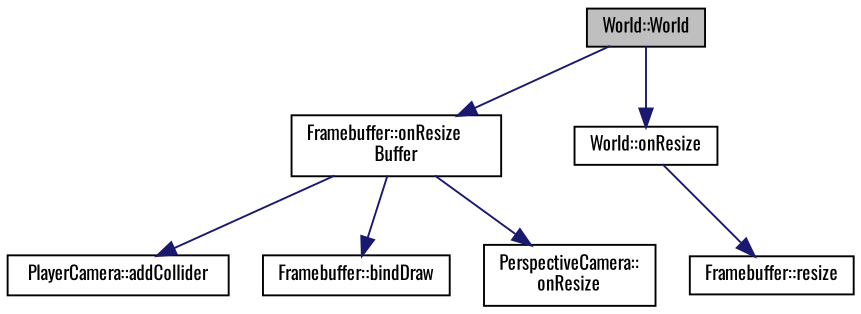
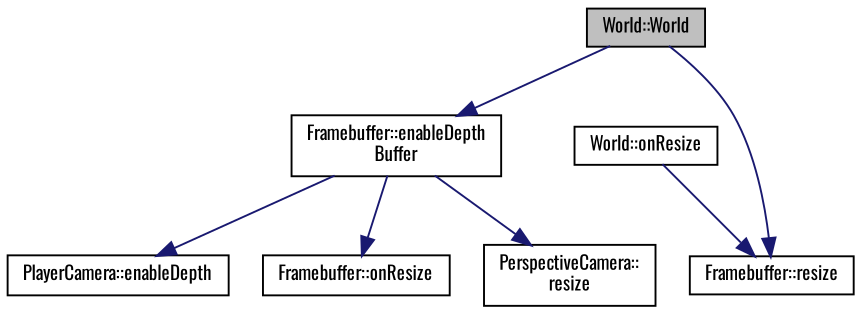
  digraph {
    fontname=Oswald
    rankdir=TB
    node [color=black fillcolor=white fontname=Oswald fontsize=10 shape=record style=filled]
    edge [color=midnightblue fontname=Oswald fontsize=10 labelfontname=Helvetica labelfontsize=10 style=solid]
    n1 [fillcolor=grey75 fontcolor=black height=0.2 label="World::World" width=0.4]
-   n2 [height=0.2 label="Framebuffer::onResize\lBuffer" width=0.4]
+   n2 [height=0.2 label="Framebuffer::enableDepth\lBuffer" width=0.4]
    n3 [height=0.2 label="World::onResize" width=0.4]
-   n4 [height=0.2 label="PlayerCamera::addCollider" width=0.4]
-   n5 [height=0.2 label="Framebuffer::bindDraw" width=0.4]
-   n6 [height=0.2 label="PerspectiveCamera::\lonResize" width=0.4]
+   n4 [height=0.2 label="PlayerCamera::enableDepth" width=0.4]
+   n5 [height=0.2 label="Framebuffer::onResize" width=0.4]
+   n6 [height=0.2 label="PerspectiveCamera::\lresize" width=0.4]
    n7 [height=0.2 label="Framebuffer::resize" width=0.4]
    n1 -> n2
-   n1 -> n3
+   n1 -> n7
    n2 -> n4
    n2 -> n5
    n2 -> n6
    n3 -> n7
  }
